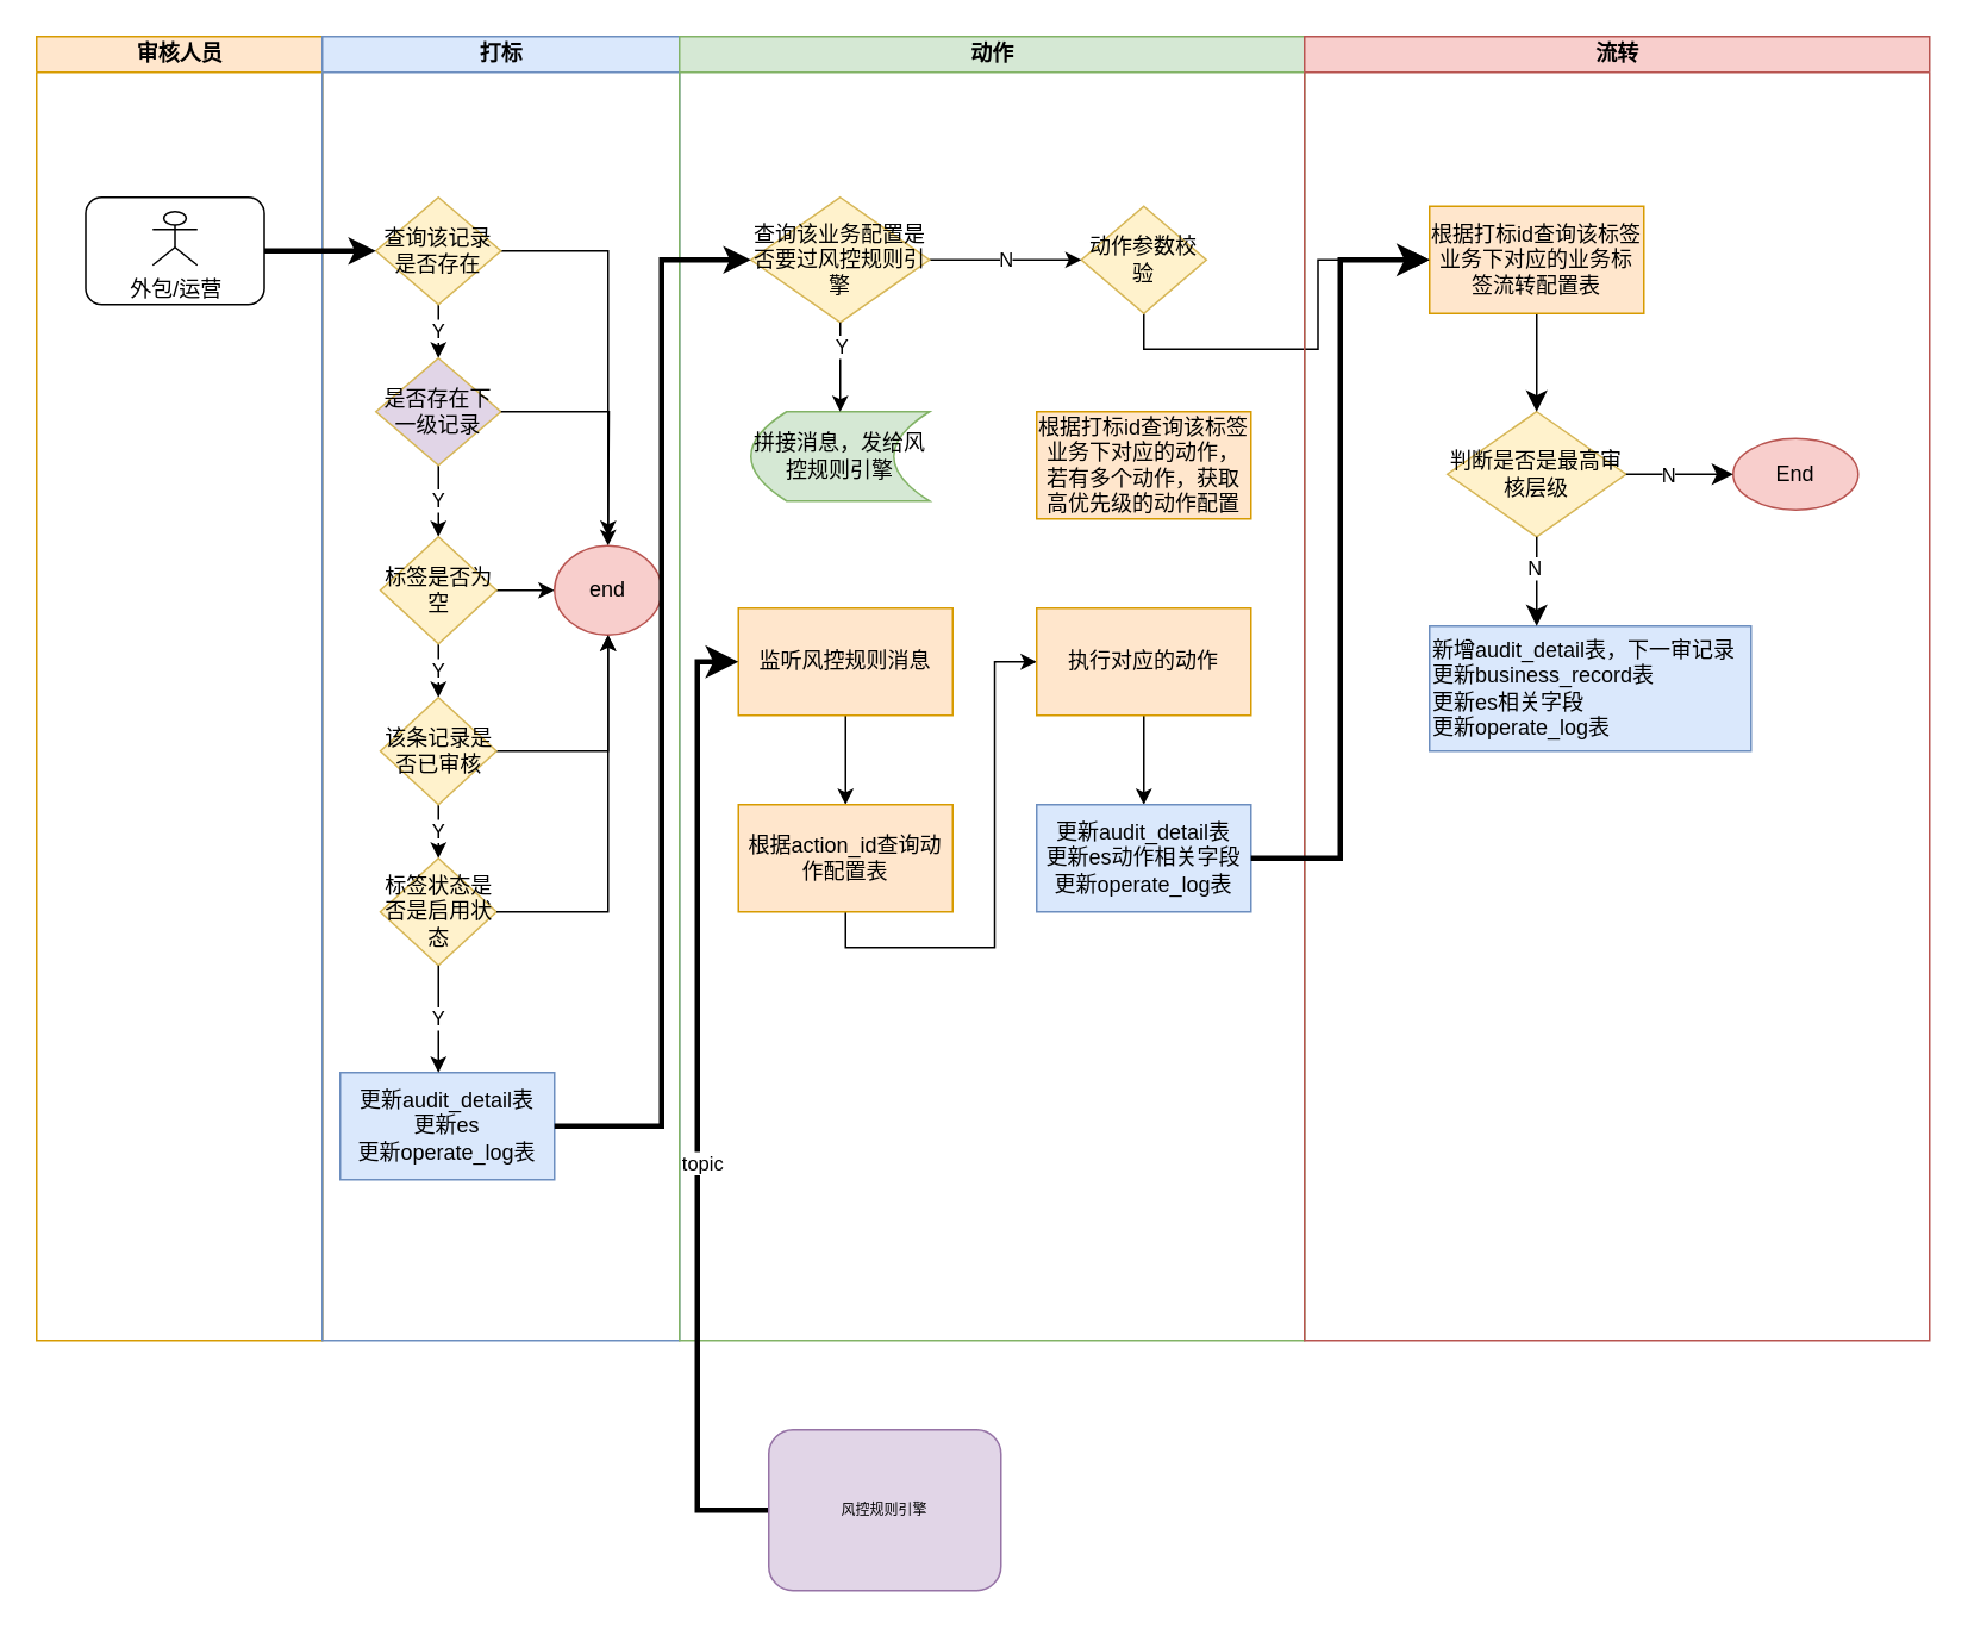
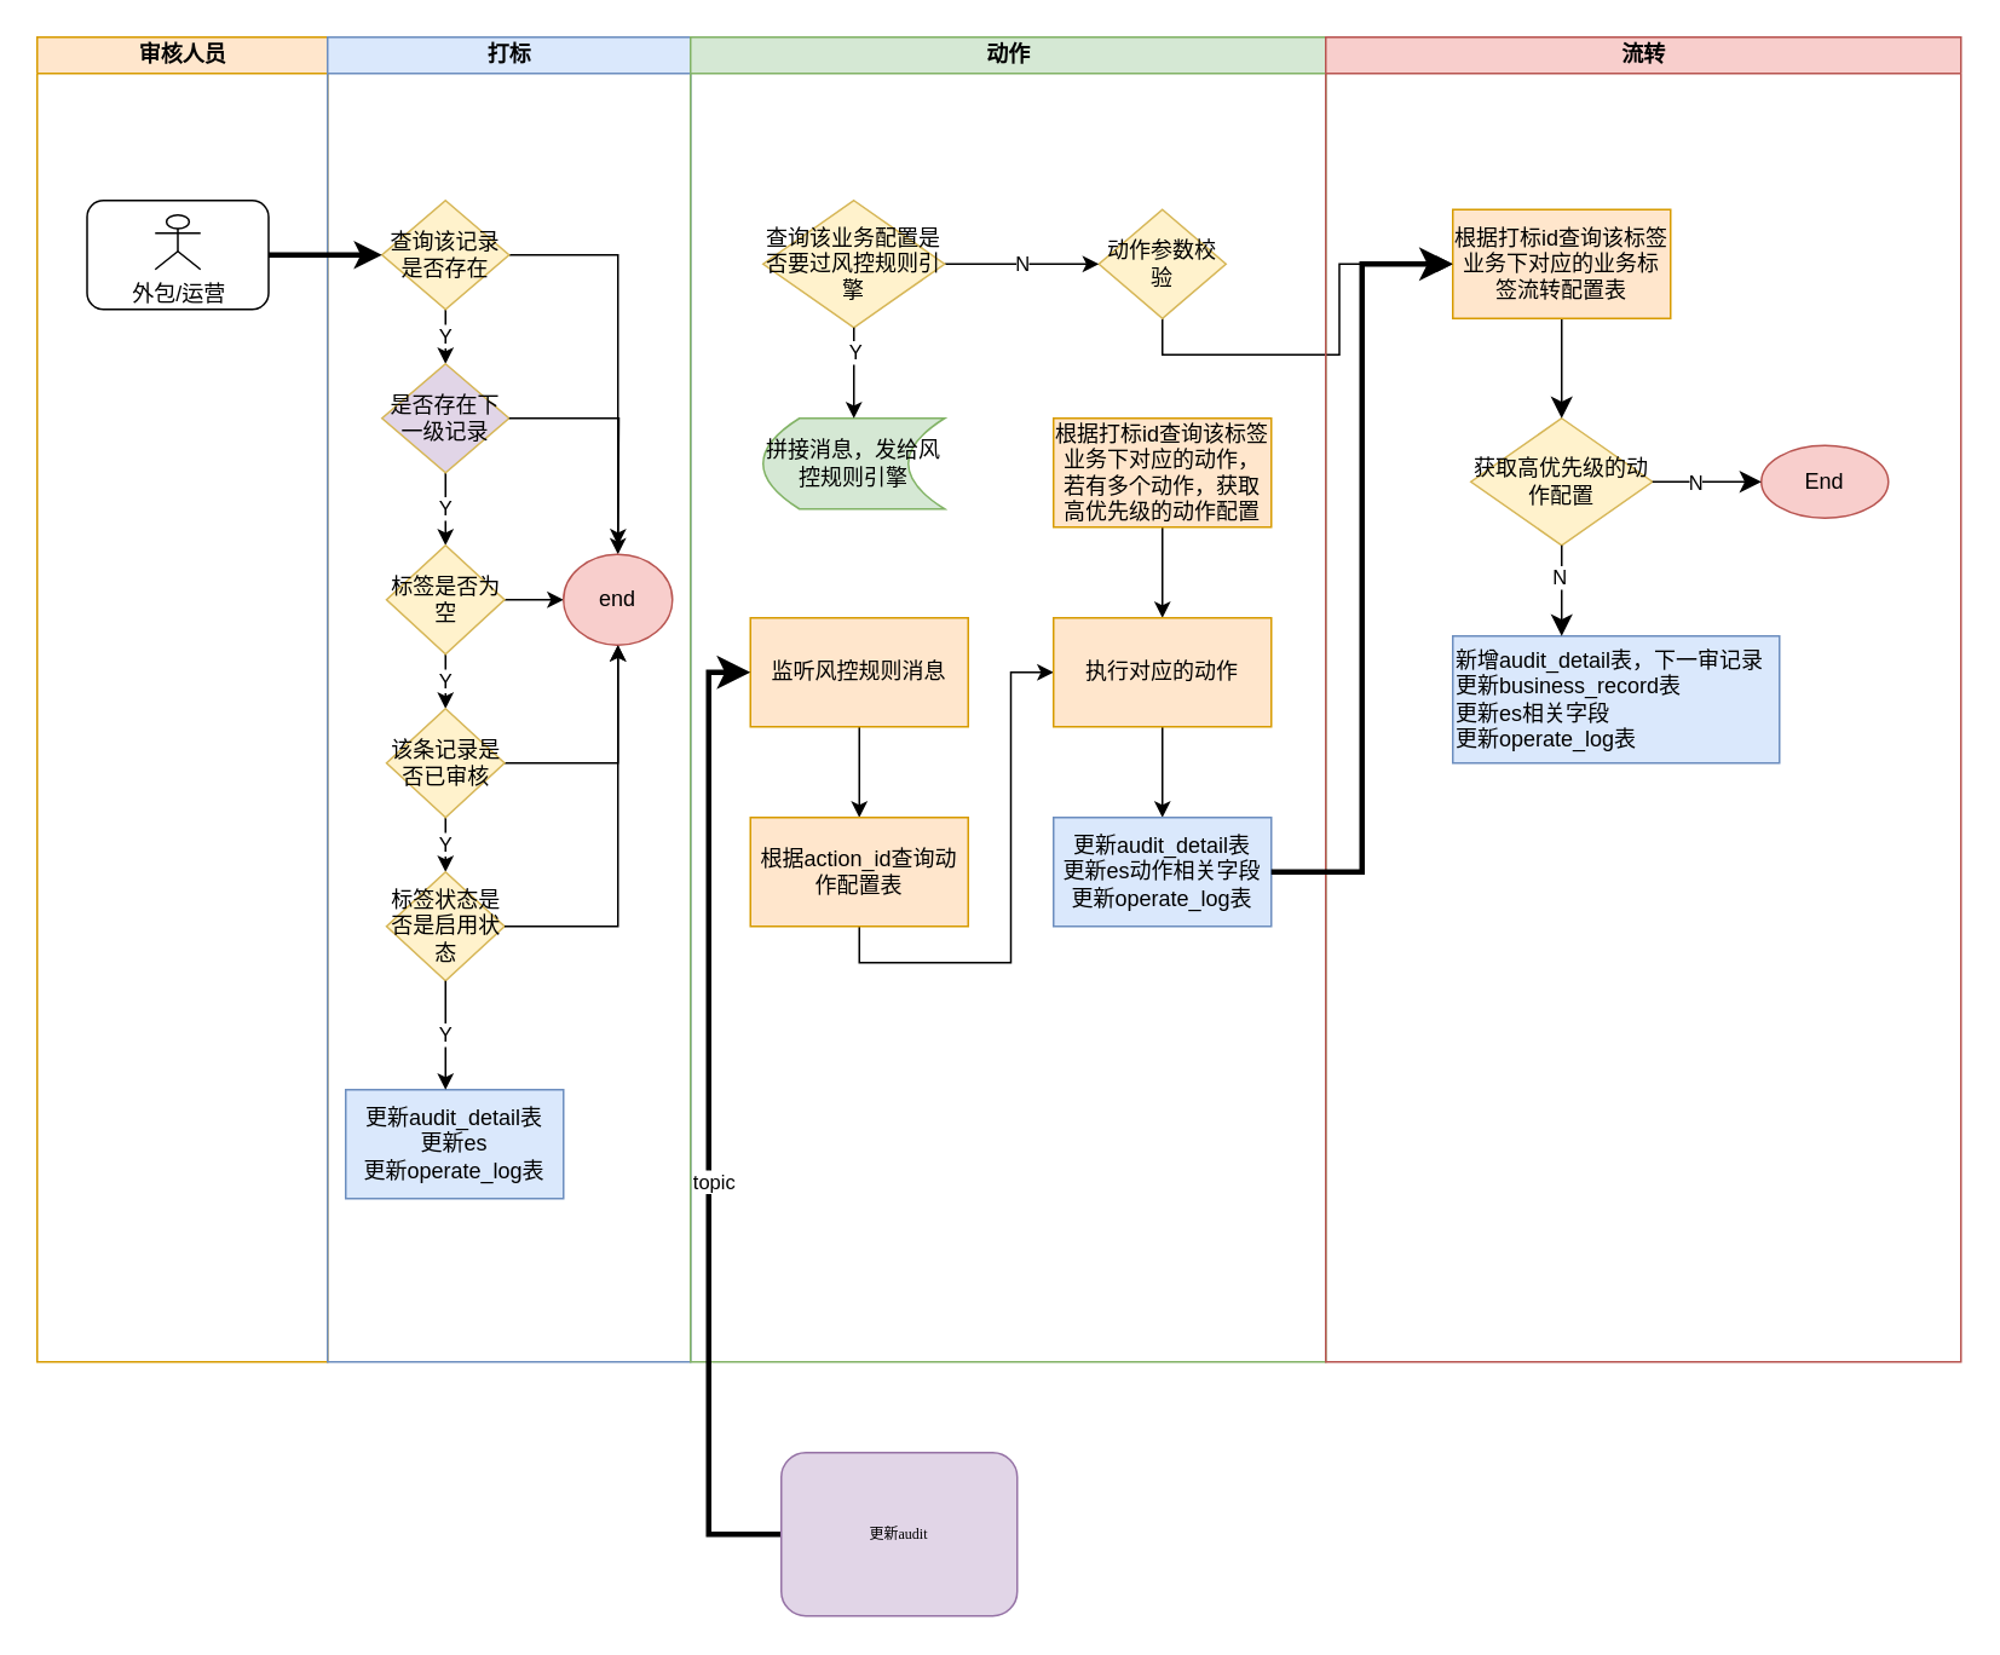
  <mxCell id="0" />
  <mxCell id="1" parent="0" />
  <mxCell id="2" value="审核人员" style="swimlane;html=1;startSize=20;fillColor=#ffe6cc;strokeColor=#d79b00;" parent="1" vertex="1"><mxGeometry x="20" y="20" width="160" height="730" as="geometry" /></mxCell>
  <mxCell id="3" value="" style="rounded=1;whiteSpace=wrap;html=1;shadow=0;labelBackgroundColor=none;strokeWidth=1;fontFamily=Verdana;fontSize=8;align=center;" parent="2" vertex="1"><mxGeometry x="27.5" y="90" width="100" height="60" as="geometry" /></mxCell>
  <mxCell id="4" value="外包/运营" style="shape=umlActor;verticalLabelPosition=bottom;verticalAlign=top;html=1;outlineConnect=0;" vertex="1" parent="2"><mxGeometry x="65" y="98" width="25" height="30" as="geometry" /></mxCell>
  <mxCell id="5" value="打标" style="swimlane;html=1;startSize=20;fillColor=#dae8fc;strokeColor=#6c8ebf;" vertex="1" parent="1"><mxGeometry x="180" y="20" width="200" height="730" as="geometry" /></mxCell>
  <mxCell id="6" value="Y" style="edgeStyle=orthogonalEdgeStyle;rounded=0;orthogonalLoop=1;jettySize=auto;html=1;exitX=0.5;exitY=1;exitDx=0;exitDy=0;entryX=0.5;entryY=0;entryDx=0;entryDy=0;" edge="1" parent="5" source="8" target="10"><mxGeometry relative="1" as="geometry" /></mxCell>
  <mxCell id="7" style="edgeStyle=orthogonalEdgeStyle;rounded=0;orthogonalLoop=1;jettySize=auto;html=1;exitX=1;exitY=0.5;exitDx=0;exitDy=0;entryX=0.5;entryY=0;entryDx=0;entryDy=0;" edge="1" parent="5" source="8" target="18"><mxGeometry relative="1" as="geometry" /></mxCell>
  <mxCell id="8" value="查询该记录是否存在" style="rhombus;whiteSpace=wrap;html=1;fillColor=#fff2cc;strokeColor=#d6b656;" vertex="1" parent="5"><mxGeometry x="30" y="90" width="70" height="60" as="geometry" /></mxCell>
  <mxCell id="9" value="Y" style="edgeStyle=orthogonalEdgeStyle;rounded=0;orthogonalLoop=1;jettySize=auto;html=1;exitX=0.5;exitY=1;exitDx=0;exitDy=0;entryX=0.5;entryY=0;entryDx=0;entryDy=0;" edge="1" parent="5" source="10" target="13"><mxGeometry relative="1" as="geometry" /></mxCell>
  <mxCell id="10" value="是否存在下一级记录" style="rhombus;whiteSpace=wrap;html=1;fillColor=#e1d5e7;strokeColor=#d6b656;" vertex="1" parent="5"><mxGeometry x="30" y="180" width="70" height="60" as="geometry" /></mxCell>
  <mxCell id="11" value="Y" style="edgeStyle=orthogonalEdgeStyle;rounded=0;orthogonalLoop=1;jettySize=auto;html=1;exitX=0.5;exitY=1;exitDx=0;exitDy=0;entryX=0.5;entryY=0;entryDx=0;entryDy=0;" edge="1" parent="5" source="13" target="16"><mxGeometry relative="1" as="geometry" /></mxCell>
  <mxCell id="12" style="edgeStyle=orthogonalEdgeStyle;rounded=0;orthogonalLoop=1;jettySize=auto;html=1;exitX=1;exitY=0.5;exitDx=0;exitDy=0;entryX=0;entryY=0.5;entryDx=0;entryDy=0;" edge="1" parent="5" source="13" target="18"><mxGeometry relative="1" as="geometry" /></mxCell>
  <mxCell id="13" value="标签是否为空" style="rhombus;whiteSpace=wrap;html=1;fillColor=#fff2cc;strokeColor=#d6b656;" vertex="1" parent="5"><mxGeometry x="32.5" y="280" width="65" height="60" as="geometry" /></mxCell>
  <mxCell id="14" value="Y" style="edgeStyle=orthogonalEdgeStyle;rounded=0;orthogonalLoop=1;jettySize=auto;html=1;exitX=0.5;exitY=1;exitDx=0;exitDy=0;entryX=0.5;entryY=0;entryDx=0;entryDy=0;" edge="1" parent="5" source="16" target="17"><mxGeometry relative="1" as="geometry" /></mxCell>
  <mxCell id="15" style="edgeStyle=orthogonalEdgeStyle;rounded=0;orthogonalLoop=1;jettySize=auto;html=1;exitX=1;exitY=0.5;exitDx=0;exitDy=0;entryX=0.5;entryY=1;entryDx=0;entryDy=0;" edge="1" parent="5" source="16" target="18"><mxGeometry relative="1" as="geometry" /></mxCell>
  <mxCell id="16" value="该条记录是否已审核" style="rhombus;whiteSpace=wrap;html=1;fillColor=#fff2cc;strokeColor=#d6b656;" vertex="1" parent="5"><mxGeometry x="32.5" y="370" width="65" height="60" as="geometry" /></mxCell>
  <mxCell id="17" value="标签状态是否是启用状态" style="rhombus;whiteSpace=wrap;html=1;fillColor=#fff2cc;strokeColor=#d6b656;" vertex="1" parent="5"><mxGeometry x="32.5" y="460" width="65" height="60" as="geometry" /></mxCell>
  <mxCell id="18" value="end" style="ellipse;whiteSpace=wrap;html=1;fillColor=#f8cecc;strokeColor=#b85450;" vertex="1" parent="5"><mxGeometry x="130" y="285" width="60" height="50" as="geometry" /></mxCell>
  <mxCell id="19" style="edgeStyle=orthogonalEdgeStyle;rounded=0;orthogonalLoop=1;jettySize=auto;html=1;exitX=1;exitY=0.5;exitDx=0;exitDy=0;entryX=0.5;entryY=1;entryDx=0;entryDy=0;" edge="1" parent="5" source="17" target="18"><mxGeometry relative="1" as="geometry"><mxPoint x="160" y="340" as="targetPoint" /></mxGeometry></mxCell>
  <mxCell id="20" value="更新audit_detail表&lt;br&gt;更新es&lt;br&gt;更新operate_log表" style="rounded=0;whiteSpace=wrap;html=1;fillColor=#dae8fc;strokeColor=#6c8ebf;" vertex="1" parent="5"><mxGeometry x="10" y="580" width="120" height="60" as="geometry" /></mxCell>
  <mxCell id="21" value="动作" style="swimlane;html=1;startSize=20;fillColor=#d5e8d4;strokeColor=#82b366;" vertex="1" parent="1"><mxGeometry x="380" y="20" width="350" height="730" as="geometry" /></mxCell>
  <mxCell id="22" style="edgeStyle=orthogonalEdgeStyle;rounded=0;orthogonalLoop=1;jettySize=auto;html=1;exitX=0.5;exitY=1;exitDx=0;exitDy=0;" edge="1" parent="21" source="23" target="49"><mxGeometry relative="1" as="geometry" /></mxCell>
  <mxCell id="23" value="动作参数校验" style="rhombus;whiteSpace=wrap;html=1;fillColor=#fff2cc;strokeColor=#d6b656;" vertex="1" parent="21"><mxGeometry x="225" y="95" width="70" height="60" as="geometry" /></mxCell>
+ <mxCell id="24" style="edgeStyle=orthogonalEdgeStyle;rounded=0;orthogonalLoop=1;jettySize=auto;html=1;exitX=0.5;exitY=1;exitDx=0;exitDy=0;" edge="1" parent="21" source="25" target="34"><mxGeometry relative="1" as="geometry" /></mxCell>
  <mxCell id="25" value="根据打标id查询该标签业务下对应的动作，若有多个动作，获取高优先级的动作配置" style="rounded=0;whiteSpace=wrap;html=1;fillColor=#ffe6cc;strokeColor=#d79b00;" vertex="1" parent="21"><mxGeometry x="200" y="210" width="120" height="60" as="geometry" /></mxCell>
  <mxCell id="26" value="N" style="edgeStyle=orthogonalEdgeStyle;rounded=0;orthogonalLoop=1;jettySize=auto;html=1;exitX=1;exitY=0.5;exitDx=0;exitDy=0;entryX=0;entryY=0.5;entryDx=0;entryDy=0;" edge="1" parent="21" source="27" target="23"><mxGeometry relative="1" as="geometry" /></mxCell>
  <mxCell id="27" value="查询该业务配置是否要过风控规则引擎" style="rhombus;whiteSpace=wrap;html=1;fillColor=#fff2cc;strokeColor=#d6b656;" vertex="1" parent="21"><mxGeometry x="40" y="90" width="100" height="70" as="geometry" /></mxCell>
  <mxCell id="28" style="edgeStyle=orthogonalEdgeStyle;rounded=0;orthogonalLoop=1;jettySize=auto;html=1;exitX=0.5;exitY=1;exitDx=0;exitDy=0;entryX=0.5;entryY=0;entryDx=0;entryDy=0;" edge="1" parent="21" source="29" target="31"><mxGeometry relative="1" as="geometry" /></mxCell>
  <mxCell id="29" value="监听风控规则消息" style="rounded=0;whiteSpace=wrap;html=1;fillColor=#ffe6cc;strokeColor=#d79b00;" vertex="1" parent="21"><mxGeometry x="33" y="320" width="120" height="60" as="geometry" /></mxCell>
  <mxCell id="30" style="edgeStyle=orthogonalEdgeStyle;rounded=0;orthogonalLoop=1;jettySize=auto;html=1;exitX=0.5;exitY=1;exitDx=0;exitDy=0;entryX=0;entryY=0.5;entryDx=0;entryDy=0;" edge="1" parent="21" source="31" target="34"><mxGeometry relative="1" as="geometry" /></mxCell>
  <mxCell id="31" value="根据action_id查询动作配置表" style="rounded=0;whiteSpace=wrap;html=1;fillColor=#ffe6cc;strokeColor=#d79b00;" vertex="1" parent="21"><mxGeometry x="33" y="430" width="120" height="60" as="geometry" /></mxCell>
  <mxCell id="32" value="&lt;span&gt;拼接消息，发给风控规则引擎&lt;/span&gt;" style="shape=dataStorage;whiteSpace=wrap;html=1;fixedSize=1;fillColor=#d5e8d4;strokeColor=#82b366;" vertex="1" parent="21"><mxGeometry x="40" y="210" width="100" height="50" as="geometry" /></mxCell>
  <mxCell id="33" style="edgeStyle=orthogonalEdgeStyle;rounded=0;orthogonalLoop=1;jettySize=auto;html=1;exitX=0.5;exitY=1;exitDx=0;exitDy=0;entryX=0.5;entryY=0;entryDx=0;entryDy=0;" edge="1" parent="21" source="34" target="35"><mxGeometry relative="1" as="geometry" /></mxCell>
  <mxCell id="34" value="执行对应的动作" style="rounded=0;whiteSpace=wrap;html=1;fillColor=#ffe6cc;strokeColor=#d79b00;" vertex="1" parent="21"><mxGeometry x="200" y="320" width="120" height="60" as="geometry" /></mxCell>
  <mxCell id="35" value="更新audit_detail表&lt;br&gt;更新es动作相关字段&lt;br&gt;更新operate_log表" style="rounded=0;whiteSpace=wrap;html=1;fillColor=#dae8fc;strokeColor=#6c8ebf;" vertex="1" parent="21"><mxGeometry x="200" y="430" width="120" height="60" as="geometry" /></mxCell>
  <mxCell id="36" style="edgeStyle=orthogonalEdgeStyle;rounded=0;orthogonalLoop=1;jettySize=auto;html=1;exitX=1;exitY=0.5;exitDx=0;exitDy=0;entryX=0;entryY=0.5;entryDx=0;entryDy=0;strokeWidth=3;" edge="1" parent="1" source="3" target="8"><mxGeometry relative="1" as="geometry" /></mxCell>
  <mxCell id="37" style="edgeStyle=orthogonalEdgeStyle;rounded=0;orthogonalLoop=1;jettySize=auto;html=1;exitX=1;exitY=0.5;exitDx=0;exitDy=0;" edge="1" parent="1" source="10"><mxGeometry relative="1" as="geometry"><mxPoint x="340" y="300" as="targetPoint" /></mxGeometry></mxCell>
  <mxCell id="38" value="Y" style="edgeStyle=orthogonalEdgeStyle;rounded=0;orthogonalLoop=1;jettySize=auto;html=1;exitX=0.5;exitY=1;exitDx=0;exitDy=0;" edge="1" parent="1" source="17"><mxGeometry relative="1" as="geometry"><mxPoint x="245" y="600" as="targetPoint" /></mxGeometry></mxCell>
  <mxCell id="39" style="edgeStyle=orthogonalEdgeStyle;rounded=0;orthogonalLoop=1;jettySize=auto;html=1;exitX=0.5;exitY=1;exitDx=0;exitDy=0;" edge="1" parent="1" source="27"><mxGeometry relative="1" as="geometry"><mxPoint x="470" y="230" as="targetPoint" /></mxGeometry></mxCell>
  <mxCell id="40" value="Y" style="edgeLabel;html=1;align=center;verticalAlign=middle;resizable=0;points=[];" vertex="1" connectable="0" parent="39"><mxGeometry x="-0.473" y="1" relative="1" as="geometry"><mxPoint x="-1" as="offset" /></mxGeometry></mxCell>
  <mxCell id="41" style="edgeStyle=orthogonalEdgeStyle;rounded=0;orthogonalLoop=1;jettySize=auto;html=1;exitX=0;exitY=0.5;exitDx=0;exitDy=0;entryX=0;entryY=0.5;entryDx=0;entryDy=0;endSize=9;strokeWidth=3;" edge="1" parent="1" source="43" target="29"><mxGeometry relative="1" as="geometry"><Array as="points"><mxPoint x="390" y="845" /><mxPoint x="390" y="370" /></Array></mxGeometry></mxCell>
  <mxCell id="42" value="topic" style="edgeLabel;html=1;align=center;verticalAlign=middle;resizable=0;points=[];" vertex="1" connectable="0" parent="41"><mxGeometry x="-0.126" y="-2" relative="1" as="geometry"><mxPoint as="offset" /></mxGeometry></mxCell>
- <mxCell id="43" value="风控规则引擎" style="rounded=1;whiteSpace=wrap;html=1;shadow=0;labelBackgroundColor=none;strokeWidth=1;fontFamily=Verdana;fontSize=8;align=center;fillColor=#e1d5e7;strokeColor=#9673a6;" vertex="1" parent="1"><mxGeometry x="430" y="800" width="130" height="90" as="geometry" /></mxCell>
- <mxCell id="44" style="edgeStyle=orthogonalEdgeStyle;rounded=0;orthogonalLoop=1;jettySize=auto;html=1;exitX=1;exitY=0.5;exitDx=0;exitDy=0;entryX=0;entryY=0.5;entryDx=0;entryDy=0;strokeWidth=3;" edge="1" parent="1" source="20" target="27"><mxGeometry relative="1" as="geometry"><Array as="points"><mxPoint x="370" y="630" /><mxPoint x="370" y="145" /></Array></mxGeometry></mxCell>
+ <mxCell id="43" value="更新audit" style="rounded=1;whiteSpace=wrap;html=1;shadow=0;labelBackgroundColor=none;strokeWidth=1;fontFamily=Verdana;fontSize=8;align=center;fillColor=#e1d5e7;strokeColor=#9673a6;" vertex="1" parent="1"><mxGeometry x="430" y="800" width="130" height="90" as="geometry" /></mxCell>
  <mxCell id="45" value="流转" style="swimlane;html=1;startSize=20;fillColor=#f8cecc;strokeColor=#b85450;" vertex="1" parent="1"><mxGeometry x="730" y="20" width="350" height="730" as="geometry" /></mxCell>
- <mxCell id="46" value="判断是否是最高审核层级" style="rhombus;whiteSpace=wrap;html=1;fillColor=#fff2cc;strokeColor=#d6b656;" vertex="1" parent="45"><mxGeometry x="80" y="210" width="100" height="70" as="geometry" /></mxCell>
+ <mxCell id="46" value="获取高优先级的动作配置" style="rhombus;whiteSpace=wrap;html=1;fillColor=#fff2cc;strokeColor=#d6b656;" vertex="1" parent="45"><mxGeometry x="80" y="210" width="100" height="70" as="geometry" /></mxCell>
  <mxCell id="47" value="新增audit_detail表，下一审记录&lt;br&gt;更新business_record表&lt;br&gt;更新es相关字段&lt;br&gt;更新operate_log表" style="rounded=0;whiteSpace=wrap;html=1;fillColor=#dae8fc;strokeColor=#6c8ebf;align=left;" vertex="1" parent="45"><mxGeometry x="70" y="330" width="180" height="70" as="geometry" /></mxCell>
  <mxCell id="48" style="edgeStyle=orthogonalEdgeStyle;rounded=0;orthogonalLoop=1;jettySize=auto;html=1;exitX=0.5;exitY=1;exitDx=0;exitDy=0;entryX=0.5;entryY=0;entryDx=0;entryDy=0;endSize=9;strokeWidth=1;" edge="1" parent="45" source="49" target="46"><mxGeometry relative="1" as="geometry" /></mxCell>
  <mxCell id="49" value="根据打标id查询该标签业务下对应的业务标签流转配置表" style="rounded=0;whiteSpace=wrap;html=1;fillColor=#ffe6cc;strokeColor=#d79b00;" vertex="1" parent="45"><mxGeometry x="70" y="95" width="120" height="60" as="geometry" /></mxCell>
  <mxCell id="50" value="End" style="ellipse;whiteSpace=wrap;html=1;fillColor=#f8cecc;strokeColor=#b85450;" vertex="1" parent="45"><mxGeometry x="240" y="225" width="70" height="40" as="geometry" /></mxCell>
  <mxCell id="51" style="edgeStyle=orthogonalEdgeStyle;rounded=0;orthogonalLoop=1;jettySize=auto;html=1;exitX=0.5;exitY=1;exitDx=0;exitDy=0;endSize=9;strokeWidth=1;" edge="1" parent="1" source="46"><mxGeometry relative="1" as="geometry"><mxPoint x="860" y="350" as="targetPoint" /></mxGeometry></mxCell>
  <mxCell id="52" value="N" style="edgeLabel;html=1;align=center;verticalAlign=middle;resizable=0;points=[];" vertex="1" connectable="0" parent="51"><mxGeometry x="-0.327" y="-2" relative="1" as="geometry"><mxPoint as="offset" /></mxGeometry></mxCell>
  <mxCell id="53" style="edgeStyle=orthogonalEdgeStyle;rounded=0;orthogonalLoop=1;jettySize=auto;html=1;exitX=1;exitY=0.5;exitDx=0;exitDy=0;endSize=9;strokeWidth=1;" edge="1" parent="1" source="46"><mxGeometry relative="1" as="geometry"><mxPoint x="970" y="265" as="targetPoint" /></mxGeometry></mxCell>
  <mxCell id="54" value="N" style="edgeLabel;html=1;align=center;verticalAlign=middle;resizable=0;points=[];" vertex="1" connectable="0" parent="53"><mxGeometry x="-0.236" relative="1" as="geometry"><mxPoint as="offset" /></mxGeometry></mxCell>
  <mxCell id="55" style="edgeStyle=orthogonalEdgeStyle;rounded=0;orthogonalLoop=1;jettySize=auto;html=1;exitX=1;exitY=0.5;exitDx=0;exitDy=0;entryX=0;entryY=0.5;entryDx=0;entryDy=0;endSize=9;strokeWidth=3;" edge="1" parent="1" source="35" target="49"><mxGeometry relative="1" as="geometry" /></mxCell>
